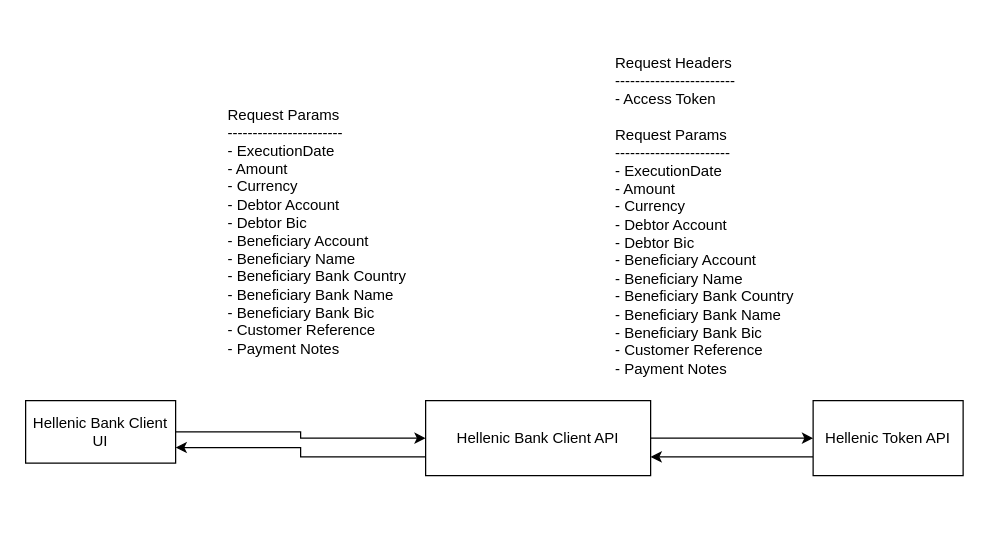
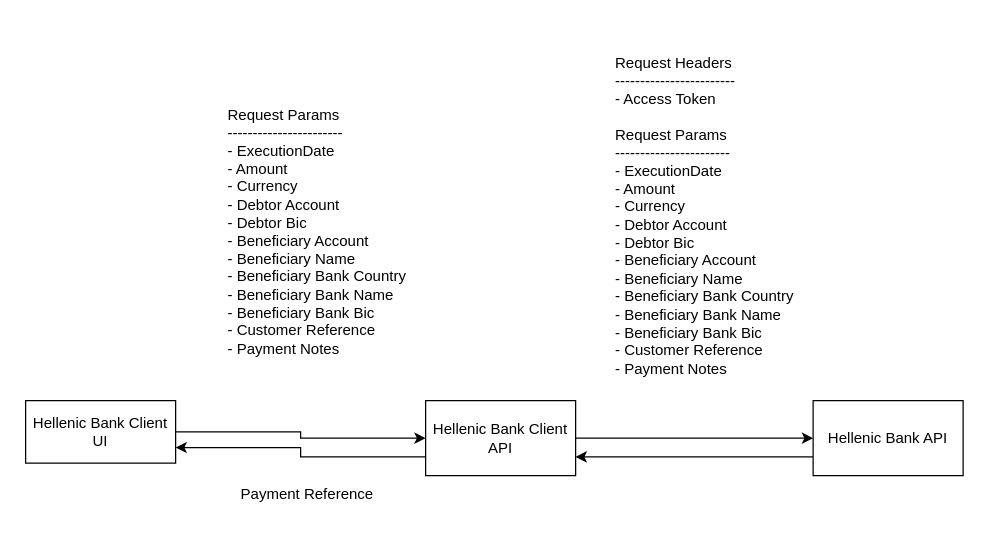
  <mxCell id="0" />
  <mxCell id="1" parent="0" />
  <mxCell id="2" style="edgeStyle=orthogonalEdgeStyle;rounded=0;orthogonalLoop=1;jettySize=auto;html=1;exitX=1;exitY=0.5;exitDx=0;exitDy=0;entryX=0;entryY=0.5;entryDx=0;entryDy=0;" edge="1" parent="1" source="3" target="6"><mxGeometry relative="1" as="geometry" /></mxCell>
  <mxCell id="3" value="Hellenic Bank Client UI" style="rounded=0;whiteSpace=wrap;html=1;" vertex="1" parent="1"><mxGeometry x="20" y="320" width="120" height="50" as="geometry" /></mxCell>
  <mxCell id="4" style="edgeStyle=orthogonalEdgeStyle;rounded=0;orthogonalLoop=1;jettySize=auto;html=1;exitX=1;exitY=0.5;exitDx=0;exitDy=0;entryX=0;entryY=0.5;entryDx=0;entryDy=0;" edge="1" parent="1" source="6" target="8"><mxGeometry relative="1" as="geometry" /></mxCell>
  <mxCell id="5" style="edgeStyle=orthogonalEdgeStyle;rounded=0;orthogonalLoop=1;jettySize=auto;html=1;exitX=0;exitY=0.75;exitDx=0;exitDy=0;entryX=1;entryY=0.75;entryDx=0;entryDy=0;" edge="1" parent="1" source="6" target="3"><mxGeometry relative="1" as="geometry" /></mxCell>
- <mxCell id="6" value="Hellenic Bank Client API" style="rounded=0;whiteSpace=wrap;html=1;" vertex="1" parent="1"><mxGeometry x="340" y="320" width="180" height="60" as="geometry" /></mxCell>
+ <mxCell id="6" value="Hellenic Bank Client API" style="rounded=0;whiteSpace=wrap;html=1;" vertex="1" parent="1"><mxGeometry x="340" y="320" width="120" height="60" as="geometry" /></mxCell>
  <mxCell id="7" style="edgeStyle=orthogonalEdgeStyle;rounded=0;orthogonalLoop=1;jettySize=auto;html=1;exitX=0;exitY=0.75;exitDx=0;exitDy=0;entryX=1;entryY=0.75;entryDx=0;entryDy=0;" edge="1" parent="1" source="8" target="6"><mxGeometry relative="1" as="geometry" /></mxCell>
- <mxCell id="8" value="Hellenic Token API" style="rounded=0;whiteSpace=wrap;html=1;" vertex="1" parent="1"><mxGeometry x="650" y="320" width="120" height="60" as="geometry" /></mxCell>
+ <mxCell id="8" value="Hellenic Bank API" style="rounded=0;whiteSpace=wrap;html=1;" vertex="1" parent="1"><mxGeometry x="650" y="320" width="120" height="60" as="geometry" /></mxCell>
  <mxCell id="9" value="Request Params&lt;br&gt;-----------------------&lt;br&gt;- ExecutionDate&lt;br&gt;- Amount&lt;br&gt;- Currency&lt;br&gt;- Debtor Account&lt;br&gt;- Debtor Bic&lt;br&gt;- Beneficiary Account&lt;br&gt;- Beneficiary Name&lt;br&gt;- Beneficiary Bank Country&lt;br&gt;- Beneficiary Bank Name&lt;br&gt;- Beneficiary Bank Bic&lt;br&gt;- Customer Reference&lt;br&gt;- Payment Notes" style="text;html=1;align=left;verticalAlign=middle;resizable=0;points=[];autosize=1;strokeColor=none;fillColor=none;" vertex="1" parent="1"><mxGeometry x="180" y="75" width="170" height="220" as="geometry" /></mxCell>
  <mxCell id="10" value="&lt;br&gt;Request Headers&lt;br&gt;------------------------&lt;br&gt;- Access Token&lt;br&gt;&lt;br&gt;Request Params&lt;br&gt;-----------------------&lt;br&gt;- ExecutionDate&lt;br&gt;- Amount&lt;br&gt;- Currency&lt;br&gt;- Debtor Account&lt;br&gt;- Debtor Bic&lt;br&gt;- Beneficiary Account&lt;br&gt;- Beneficiary Name&lt;br&gt;- Beneficiary Bank Country&lt;br&gt;- Beneficiary Bank Name&lt;br&gt;- Beneficiary Bank Bic&lt;br&gt;- Customer Reference&lt;br&gt;- Payment Notes" style="text;html=1;align=left;verticalAlign=middle;resizable=0;points=[];autosize=1;strokeColor=none;fillColor=none;" vertex="1" parent="1"><mxGeometry x="490" y="20" width="170" height="290" as="geometry" /></mxCell>
+ <mxCell id="11" value="Payment Reference" style="text;html=1;align=center;verticalAlign=middle;resizable=0;points=[];autosize=1;strokeColor=none;fillColor=none;" vertex="1" parent="1"><mxGeometry x="180" y="380" width="130" height="30" as="geometry" /></mxCell>
